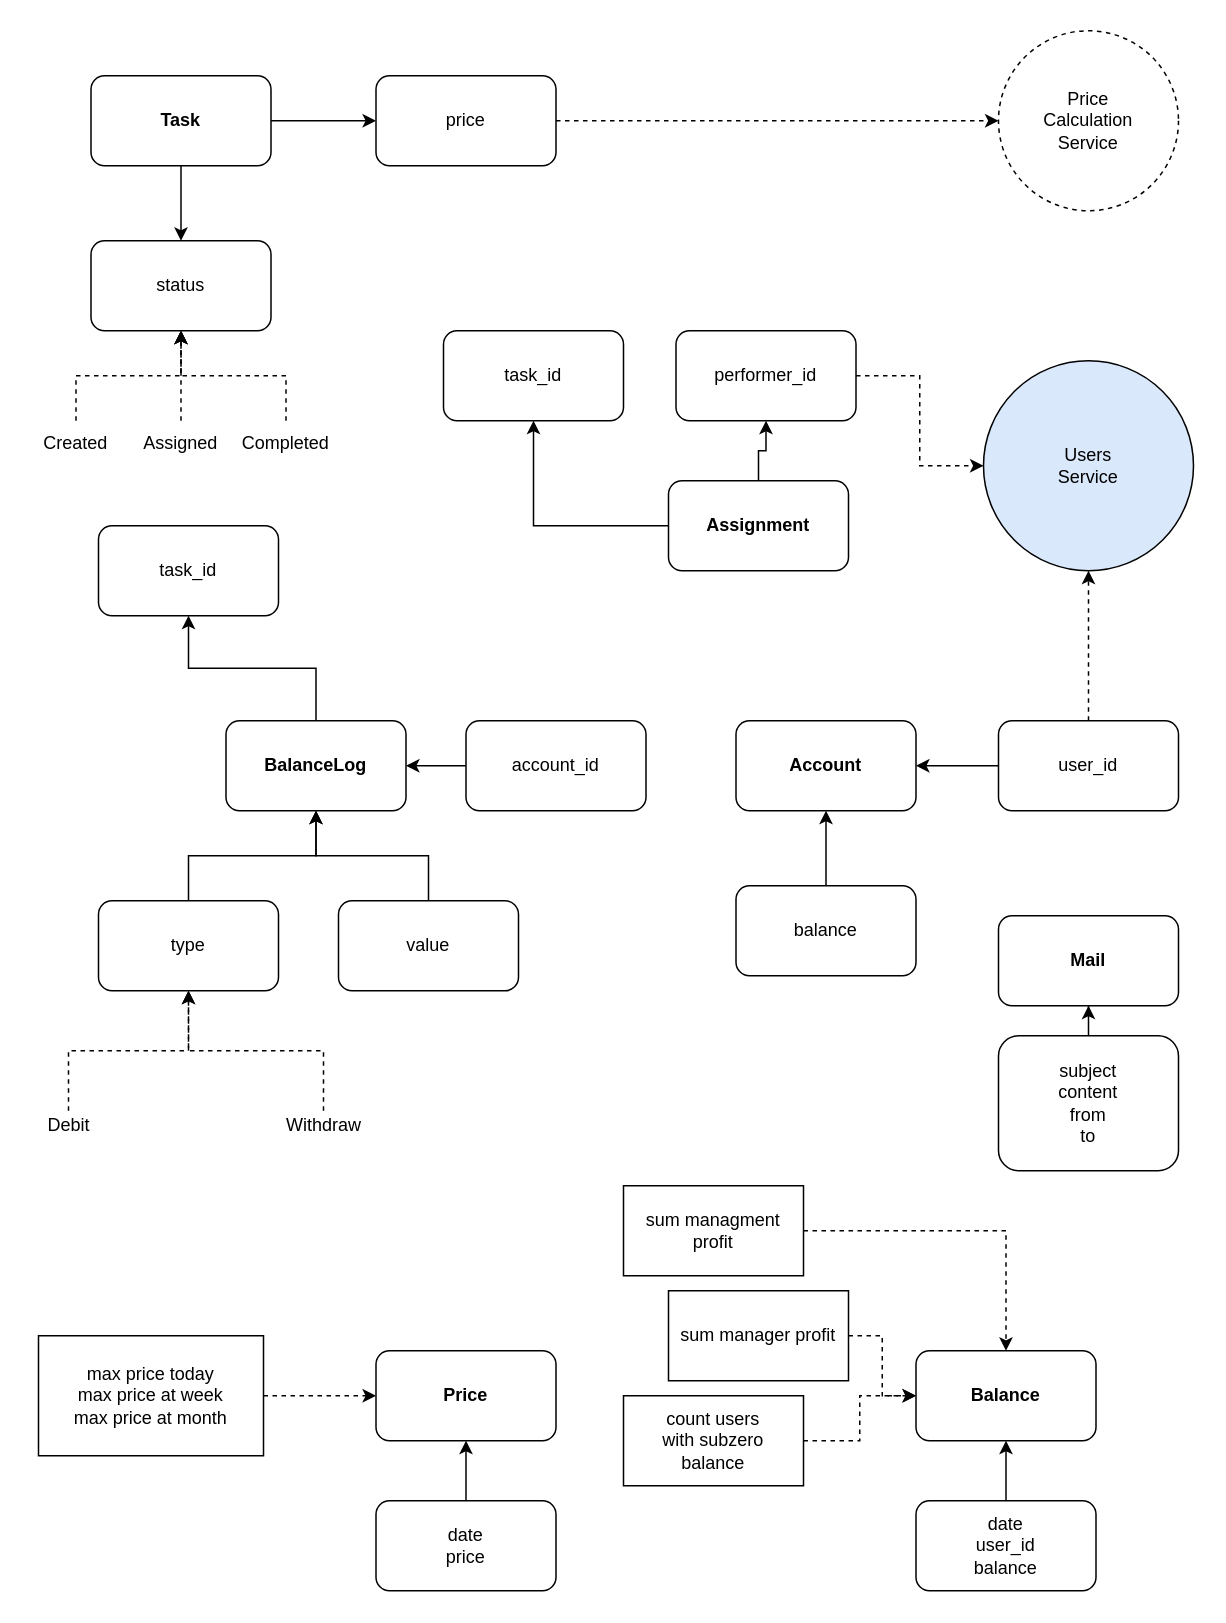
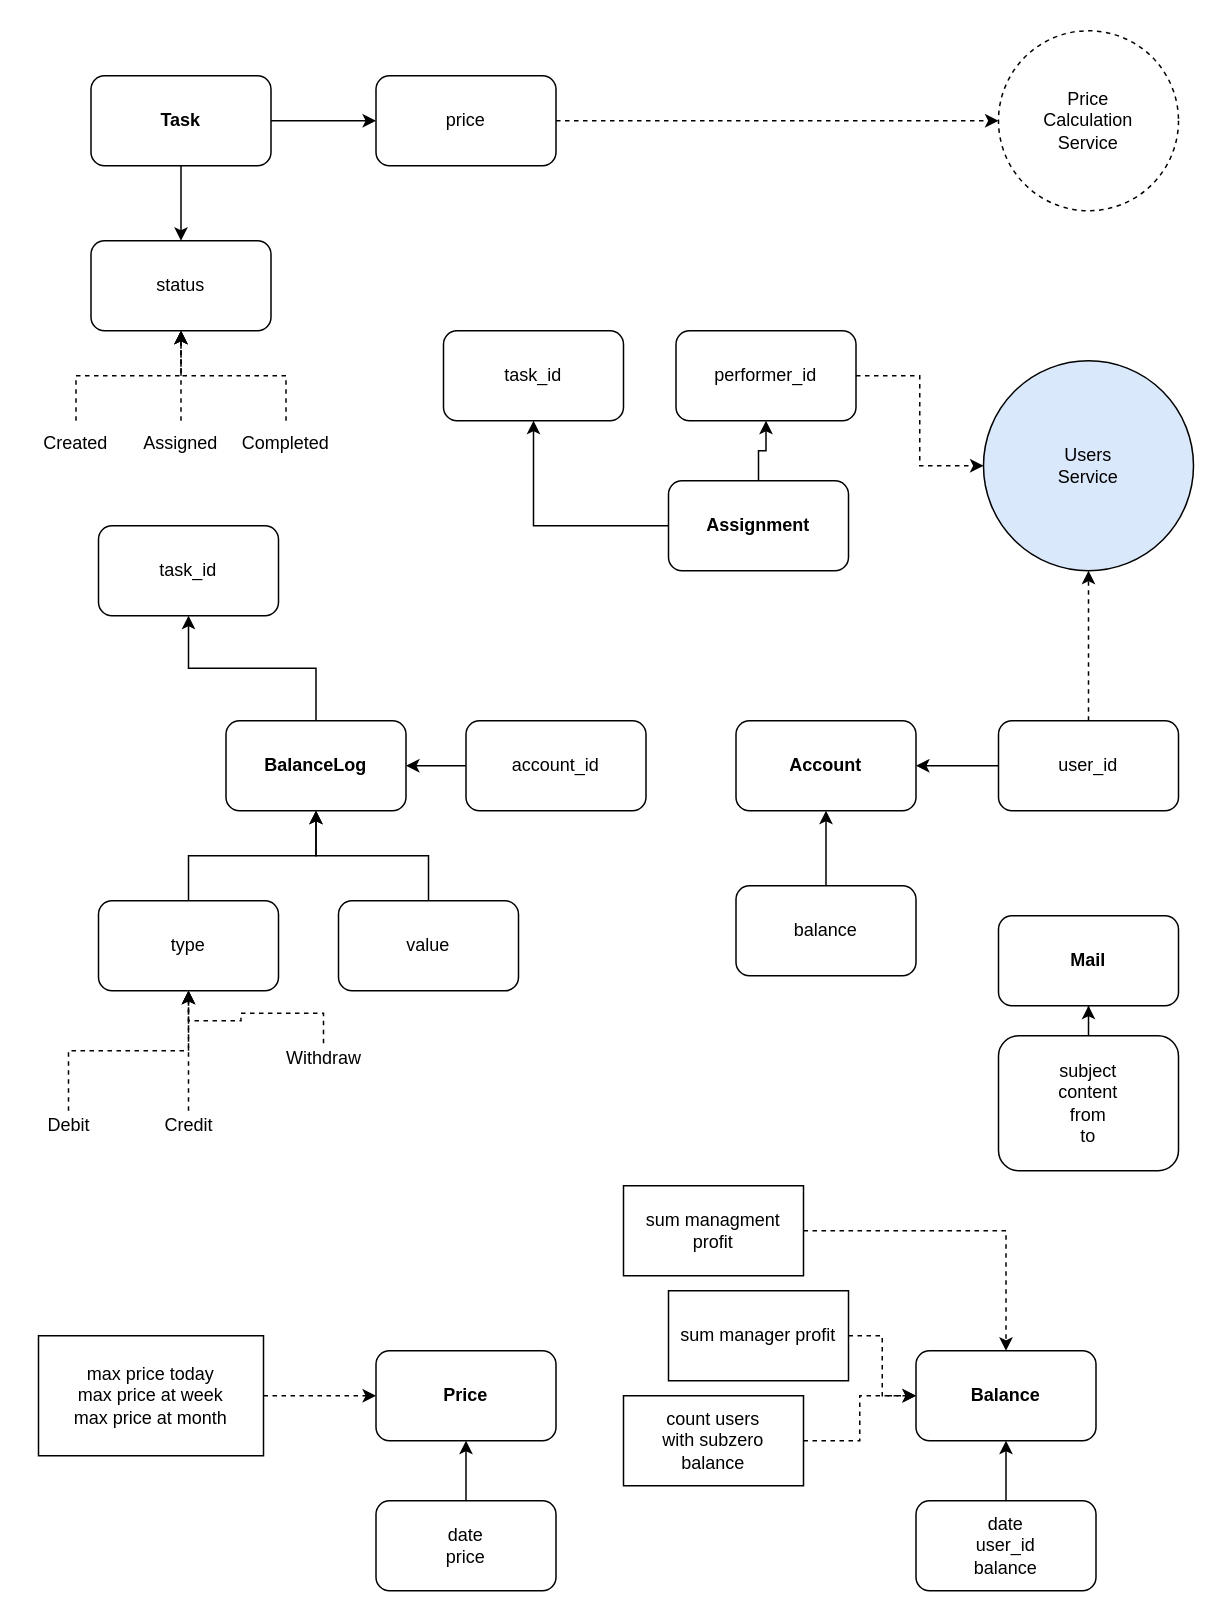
  <mxCell id="0" />
  <mxCell id="1" parent="0" />
  <mxCell id="2" style="edgeStyle=orthogonalEdgeStyle;rounded=0;orthogonalLoop=1;jettySize=auto;html=1;" edge="1" parent="1" source="4" target="5"><mxGeometry relative="1" as="geometry" /></mxCell>
  <mxCell id="3" style="edgeStyle=orthogonalEdgeStyle;rounded=0;orthogonalLoop=1;jettySize=auto;html=1;" edge="1" parent="1" source="4" target="13"><mxGeometry relative="1" as="geometry" /></mxCell>
  <mxCell id="4" value="&lt;b&gt;Task&lt;/b&gt;" style="rounded=1;whiteSpace=wrap;html=1;" vertex="1" parent="1"><mxGeometry x="60" y="50" width="120" height="60" as="geometry" /></mxCell>
  <mxCell id="5" value="status" style="rounded=1;whiteSpace=wrap;html=1;" vertex="1" parent="1"><mxGeometry x="60" y="160" width="120" height="60" as="geometry" /></mxCell>
  <mxCell id="6" style="edgeStyle=orthogonalEdgeStyle;rounded=0;orthogonalLoop=1;jettySize=auto;html=1;entryX=0.5;entryY=1;entryDx=0;entryDy=0;" edge="1" parent="1" source="8" target="10"><mxGeometry relative="1" as="geometry" /></mxCell>
  <mxCell id="7" style="edgeStyle=orthogonalEdgeStyle;rounded=0;orthogonalLoop=1;jettySize=auto;html=1;" edge="1" parent="1" source="8" target="11"><mxGeometry relative="1" as="geometry" /></mxCell>
  <mxCell id="8" value="&lt;b&gt;Assignment&lt;/b&gt;" style="rounded=1;whiteSpace=wrap;html=1;" vertex="1" parent="1"><mxGeometry x="445" y="320" width="120" height="60" as="geometry" /></mxCell>
  <mxCell id="9" style="edgeStyle=orthogonalEdgeStyle;rounded=0;orthogonalLoop=1;jettySize=auto;html=1;dashed=1;" edge="1" parent="1" source="10" target="21"><mxGeometry relative="1" as="geometry" /></mxCell>
  <mxCell id="10" value="&lt;p&gt;&lt;/p&gt;&lt;p&gt;performer_id&lt;/p&gt;" style="rounded=1;whiteSpace=wrap;html=1;" vertex="1" parent="1"><mxGeometry x="450" y="220" width="120" height="60" as="geometry" /></mxCell>
  <mxCell id="11" value="task_id" style="rounded=1;whiteSpace=wrap;html=1;" vertex="1" parent="1"><mxGeometry x="295" y="220" width="120" height="60" as="geometry" /></mxCell>
  <mxCell id="12" style="edgeStyle=orthogonalEdgeStyle;rounded=0;orthogonalLoop=1;jettySize=auto;html=1;dashed=1;" edge="1" parent="1" source="13" target="14"><mxGeometry relative="1" as="geometry" /></mxCell>
  <mxCell id="13" value="price" style="rounded=1;whiteSpace=wrap;html=1;" vertex="1" parent="1"><mxGeometry x="250" y="50" width="120" height="60" as="geometry" /></mxCell>
  <mxCell id="14" value="&lt;div&gt;Price&lt;/div&gt;&lt;div&gt;Calculation&lt;/div&gt;&lt;div&gt;Service&lt;br&gt;&lt;/div&gt;" style="ellipse;whiteSpace=wrap;html=1;aspect=fixed;dashed=1;" vertex="1" parent="1"><mxGeometry x="665" y="20" width="120" height="120" as="geometry" /></mxCell>
  <mxCell id="15" style="edgeStyle=orthogonalEdgeStyle;rounded=0;orthogonalLoop=1;jettySize=auto;html=1;entryX=0.5;entryY=1;entryDx=0;entryDy=0;dashed=1;" edge="1" parent="1" source="16" target="5"><mxGeometry relative="1" as="geometry" /></mxCell>
  <mxCell id="16" value="Created" style="text;html=1;strokeColor=none;fillColor=none;align=center;verticalAlign=middle;whiteSpace=wrap;rounded=0;" vertex="1" parent="1"><mxGeometry x="20" y="280" width="60" height="30" as="geometry" /></mxCell>
  <mxCell id="17" style="edgeStyle=orthogonalEdgeStyle;rounded=0;orthogonalLoop=1;jettySize=auto;html=1;dashed=1;" edge="1" parent="1" source="18" target="5"><mxGeometry relative="1" as="geometry" /></mxCell>
  <mxCell id="18" value="Assigned" style="text;html=1;strokeColor=none;fillColor=none;align=center;verticalAlign=middle;whiteSpace=wrap;rounded=0;" vertex="1" parent="1"><mxGeometry x="90" y="280" width="60" height="30" as="geometry" /></mxCell>
  <mxCell id="19" style="edgeStyle=orthogonalEdgeStyle;rounded=0;orthogonalLoop=1;jettySize=auto;html=1;entryX=0.5;entryY=1;entryDx=0;entryDy=0;dashed=1;" edge="1" parent="1" source="20" target="5"><mxGeometry relative="1" as="geometry" /></mxCell>
  <mxCell id="20" value="Completed" style="text;html=1;strokeColor=none;fillColor=none;align=center;verticalAlign=middle;whiteSpace=wrap;rounded=0;" vertex="1" parent="1"><mxGeometry x="160" y="280" width="60" height="30" as="geometry" /></mxCell>
  <mxCell id="21" value="&lt;div&gt;Users&lt;/div&gt;&lt;div&gt;Service&lt;br&gt;&lt;/div&gt;" style="ellipse;whiteSpace=wrap;html=1;aspect=fixed;fillColor=#dae8fc;" vertex="1" parent="1"><mxGeometry x="655" y="240" width="140" height="140" as="geometry" /></mxCell>
  <mxCell id="22" value="" style="edgeStyle=orthogonalEdgeStyle;rounded=0;orthogonalLoop=1;jettySize=auto;html=1;" edge="1" parent="1" source="23" target="25"><mxGeometry relative="1" as="geometry" /></mxCell>
  <mxCell id="23" value="account_id" style="rounded=1;whiteSpace=wrap;html=1;" vertex="1" parent="1"><mxGeometry x="310" y="480" width="120" height="60" as="geometry" /></mxCell>
  <mxCell id="24" value="" style="edgeStyle=orthogonalEdgeStyle;rounded=0;orthogonalLoop=1;jettySize=auto;html=1;" edge="1" parent="1" source="25" target="59"><mxGeometry relative="1" as="geometry" /></mxCell>
  <mxCell id="25" value="BalanceLog" style="rounded=1;whiteSpace=wrap;html=1;fontStyle=1" vertex="1" parent="1"><mxGeometry x="150" y="480" width="120" height="60" as="geometry" /></mxCell>
  <mxCell id="26" value="" style="edgeStyle=orthogonalEdgeStyle;rounded=0;orthogonalLoop=1;jettySize=auto;html=1;" edge="1" parent="1" source="27" target="25"><mxGeometry relative="1" as="geometry" /></mxCell>
  <mxCell id="27" value="type" style="rounded=1;whiteSpace=wrap;html=1;" vertex="1" parent="1"><mxGeometry x="65" y="600" width="120" height="60" as="geometry" /></mxCell>
  <mxCell id="28" style="edgeStyle=orthogonalEdgeStyle;rounded=0;orthogonalLoop=1;jettySize=auto;html=1;" edge="1" parent="1" source="29" target="25"><mxGeometry relative="1" as="geometry" /></mxCell>
  <mxCell id="29" value="value" style="rounded=1;whiteSpace=wrap;html=1;" vertex="1" parent="1"><mxGeometry x="225" y="600" width="120" height="60" as="geometry" /></mxCell>
  <mxCell id="30" style="edgeStyle=orthogonalEdgeStyle;rounded=0;orthogonalLoop=1;jettySize=auto;html=1;entryX=0.5;entryY=1;entryDx=0;entryDy=0;dashed=1;" edge="1" parent="1" source="31" target="27"><mxGeometry relative="1" as="geometry" /></mxCell>
  <mxCell id="31" value="Debit" style="text;html=1;align=center;verticalAlign=middle;resizable=0;points=[];autosize=1;strokeColor=none;fillColor=none;" vertex="1" parent="1"><mxGeometry x="20" y="740" width="50" height="20" as="geometry" /></mxCell>
+ <mxCell id="32" style="edgeStyle=orthogonalEdgeStyle;rounded=0;orthogonalLoop=1;jettySize=auto;html=1;dashed=1;" edge="1" parent="1" source="33" target="27"><mxGeometry relative="1" as="geometry" /></mxCell>
+ <mxCell id="33" value="Credit" style="text;html=1;align=center;verticalAlign=middle;resizable=0;points=[];autosize=1;strokeColor=none;fillColor=none;" vertex="1" parent="1"><mxGeometry x="100" y="740" width="50" height="20" as="geometry" /></mxCell>
  <mxCell id="34" style="edgeStyle=orthogonalEdgeStyle;rounded=0;orthogonalLoop=1;jettySize=auto;html=1;dashed=1;" edge="1" parent="1" source="35" target="27"><mxGeometry relative="1" as="geometry" /></mxCell>
- <mxCell id="35" value="Withdraw" style="text;html=1;align=center;verticalAlign=middle;resizable=0;points=[];autosize=1;strokeColor=none;fillColor=none;" vertex="1" parent="1"><mxGeometry x="180" y="740" width="70" height="20" as="geometry" /></mxCell>
+ <mxCell id="35" value="Withdraw" style="text;html=1;align=center;verticalAlign=middle;resizable=0;points=[];autosize=1;strokeColor=none;fillColor=none;" vertex="1" parent="1"><mxGeometry x="180" y="695" width="70" height="20" as="geometry" /></mxCell>
  <mxCell id="36" value="&lt;b&gt;Account&lt;/b&gt;" style="rounded=1;whiteSpace=wrap;html=1;" vertex="1" parent="1"><mxGeometry x="490" y="480" width="120" height="60" as="geometry" /></mxCell>
  <mxCell id="37" value="" style="edgeStyle=orthogonalEdgeStyle;rounded=0;orthogonalLoop=1;jettySize=auto;html=1;" edge="1" parent="1" source="39" target="36"><mxGeometry relative="1" as="geometry" /></mxCell>
  <mxCell id="38" style="edgeStyle=orthogonalEdgeStyle;rounded=0;orthogonalLoop=1;jettySize=auto;html=1;dashed=1;" edge="1" parent="1" source="39" target="21"><mxGeometry relative="1" as="geometry" /></mxCell>
  <mxCell id="39" value="user_id" style="rounded=1;whiteSpace=wrap;html=1;" vertex="1" parent="1"><mxGeometry x="665" y="480" width="120" height="60" as="geometry" /></mxCell>
  <mxCell id="40" value="" style="edgeStyle=orthogonalEdgeStyle;rounded=0;orthogonalLoop=1;jettySize=auto;html=1;" edge="1" parent="1" source="41" target="36"><mxGeometry relative="1" as="geometry" /></mxCell>
  <mxCell id="41" value="balance" style="whiteSpace=wrap;html=1;rounded=1;" vertex="1" parent="1"><mxGeometry x="490" y="590" width="120" height="60" as="geometry" /></mxCell>
  <mxCell id="42" style="edgeStyle=orthogonalEdgeStyle;rounded=0;orthogonalLoop=1;jettySize=auto;html=1;" edge="1" parent="1" source="43" target="54"><mxGeometry relative="1" as="geometry" /></mxCell>
  <mxCell id="43" value="date&lt;br&gt;&lt;div&gt;price&lt;/div&gt;" style="rounded=1;whiteSpace=wrap;html=1;" vertex="1" parent="1"><mxGeometry x="250" y="1000" width="120" height="60" as="geometry" /></mxCell>
  <mxCell id="44" style="edgeStyle=orthogonalEdgeStyle;rounded=0;orthogonalLoop=1;jettySize=auto;html=1;" edge="1" parent="1" source="45" target="55"><mxGeometry relative="1" as="geometry" /></mxCell>
  <mxCell id="45" value="&lt;div&gt;date&lt;br&gt;&lt;/div&gt;&lt;div&gt;user_id&lt;/div&gt;&lt;div&gt;balance&lt;br&gt;&lt;/div&gt;" style="rounded=1;whiteSpace=wrap;html=1;" vertex="1" parent="1"><mxGeometry x="610" y="1000" width="120" height="60" as="geometry" /></mxCell>
  <mxCell id="46" style="edgeStyle=orthogonalEdgeStyle;rounded=0;orthogonalLoop=1;jettySize=auto;html=1;dashed=1;" edge="1" parent="1" source="47" target="55"><mxGeometry relative="1" as="geometry" /></mxCell>
  <mxCell id="47" value="&lt;div&gt;count users&lt;/div&gt;&lt;div&gt;with subzero&lt;/div&gt;&lt;div&gt;balance&lt;br&gt;&lt;/div&gt;" style="whiteSpace=wrap;html=1;" vertex="1" parent="1"><mxGeometry x="415" y="930" width="120" height="60" as="geometry" /></mxCell>
  <mxCell id="48" style="edgeStyle=orthogonalEdgeStyle;rounded=0;orthogonalLoop=1;jettySize=auto;html=1;dashed=1;" edge="1" parent="1" source="49" target="55"><mxGeometry relative="1" as="geometry" /></mxCell>
  <mxCell id="49" value="sum manager profit" style="whiteSpace=wrap;html=1;" vertex="1" parent="1"><mxGeometry x="445" y="860" width="120" height="60" as="geometry" /></mxCell>
  <mxCell id="50" style="edgeStyle=orthogonalEdgeStyle;rounded=0;orthogonalLoop=1;jettySize=auto;html=1;dashed=1;" edge="1" parent="1" source="51" target="55"><mxGeometry relative="1" as="geometry" /></mxCell>
  <mxCell id="51" value="sum managment profit" style="whiteSpace=wrap;html=1;" vertex="1" parent="1"><mxGeometry x="415" y="790" width="120" height="60" as="geometry" /></mxCell>
  <mxCell id="52" style="edgeStyle=orthogonalEdgeStyle;rounded=0;orthogonalLoop=1;jettySize=auto;html=1;dashed=1;" edge="1" parent="1" source="53" target="54"><mxGeometry relative="1" as="geometry" /></mxCell>
  <mxCell id="53" value="&lt;div&gt;max price today&lt;/div&gt;&lt;div&gt;max price at week&lt;/div&gt;&lt;div&gt;max price at month&lt;br&gt;&lt;/div&gt;" style="whiteSpace=wrap;html=1;" vertex="1" parent="1"><mxGeometry x="25" y="890" width="150" height="80" as="geometry" /></mxCell>
  <mxCell id="54" value="Price" style="rounded=1;whiteSpace=wrap;html=1;fontStyle=1" vertex="1" parent="1"><mxGeometry x="250" y="900" width="120" height="60" as="geometry" /></mxCell>
  <mxCell id="55" value="Balance" style="rounded=1;whiteSpace=wrap;html=1;fontStyle=1" vertex="1" parent="1"><mxGeometry x="610" y="900" width="120" height="60" as="geometry" /></mxCell>
  <mxCell id="56" value="&lt;div&gt;Mail&lt;/div&gt;" style="rounded=1;whiteSpace=wrap;html=1;fontStyle=1" vertex="1" parent="1"><mxGeometry x="665" y="610" width="120" height="60" as="geometry" /></mxCell>
  <mxCell id="57" style="edgeStyle=orthogonalEdgeStyle;rounded=0;orthogonalLoop=1;jettySize=auto;html=1;" edge="1" parent="1" source="58" target="56"><mxGeometry relative="1" as="geometry" /></mxCell>
  <mxCell id="58" value="&lt;div&gt;subject&lt;/div&gt;&lt;div&gt;content&lt;/div&gt;&lt;div&gt;from&lt;/div&gt;&lt;div&gt;to&lt;br&gt;&lt;/div&gt;" style="rounded=1;whiteSpace=wrap;html=1;" vertex="1" parent="1"><mxGeometry x="665" y="690" width="120" height="90" as="geometry" /></mxCell>
  <mxCell id="59" value="&lt;div&gt;task_id&lt;/div&gt;" style="rounded=1;whiteSpace=wrap;html=1;fontStyle=0" vertex="1" parent="1"><mxGeometry x="65" y="350" width="120" height="60" as="geometry" /></mxCell>
